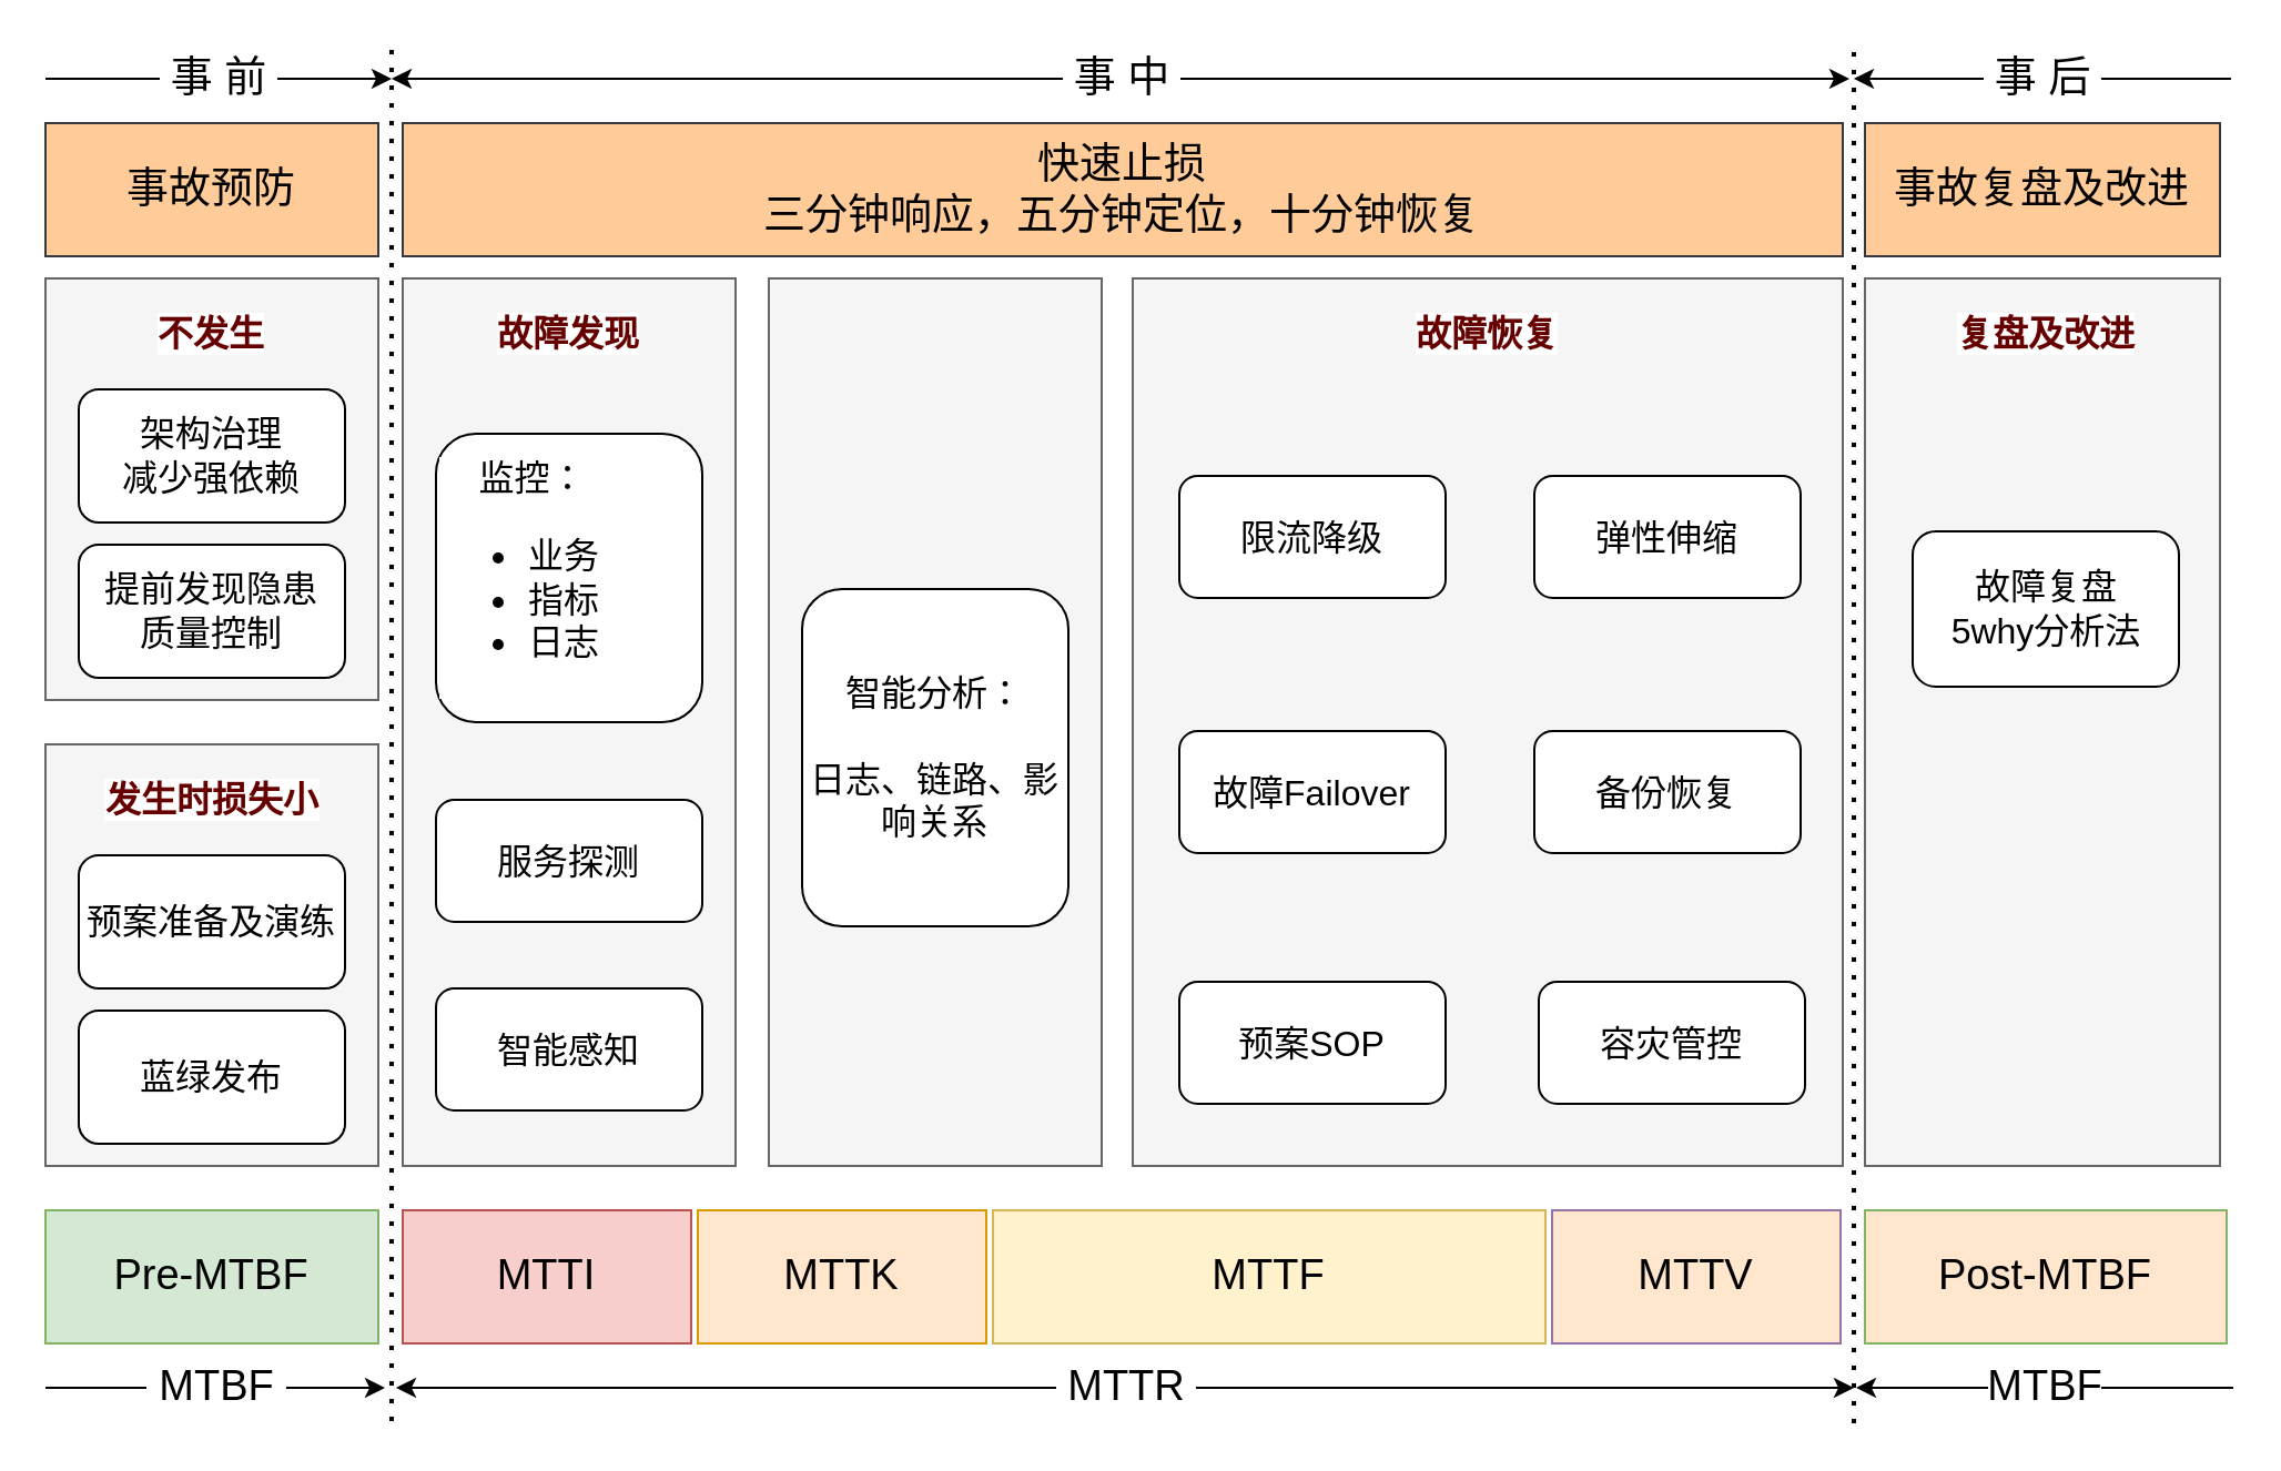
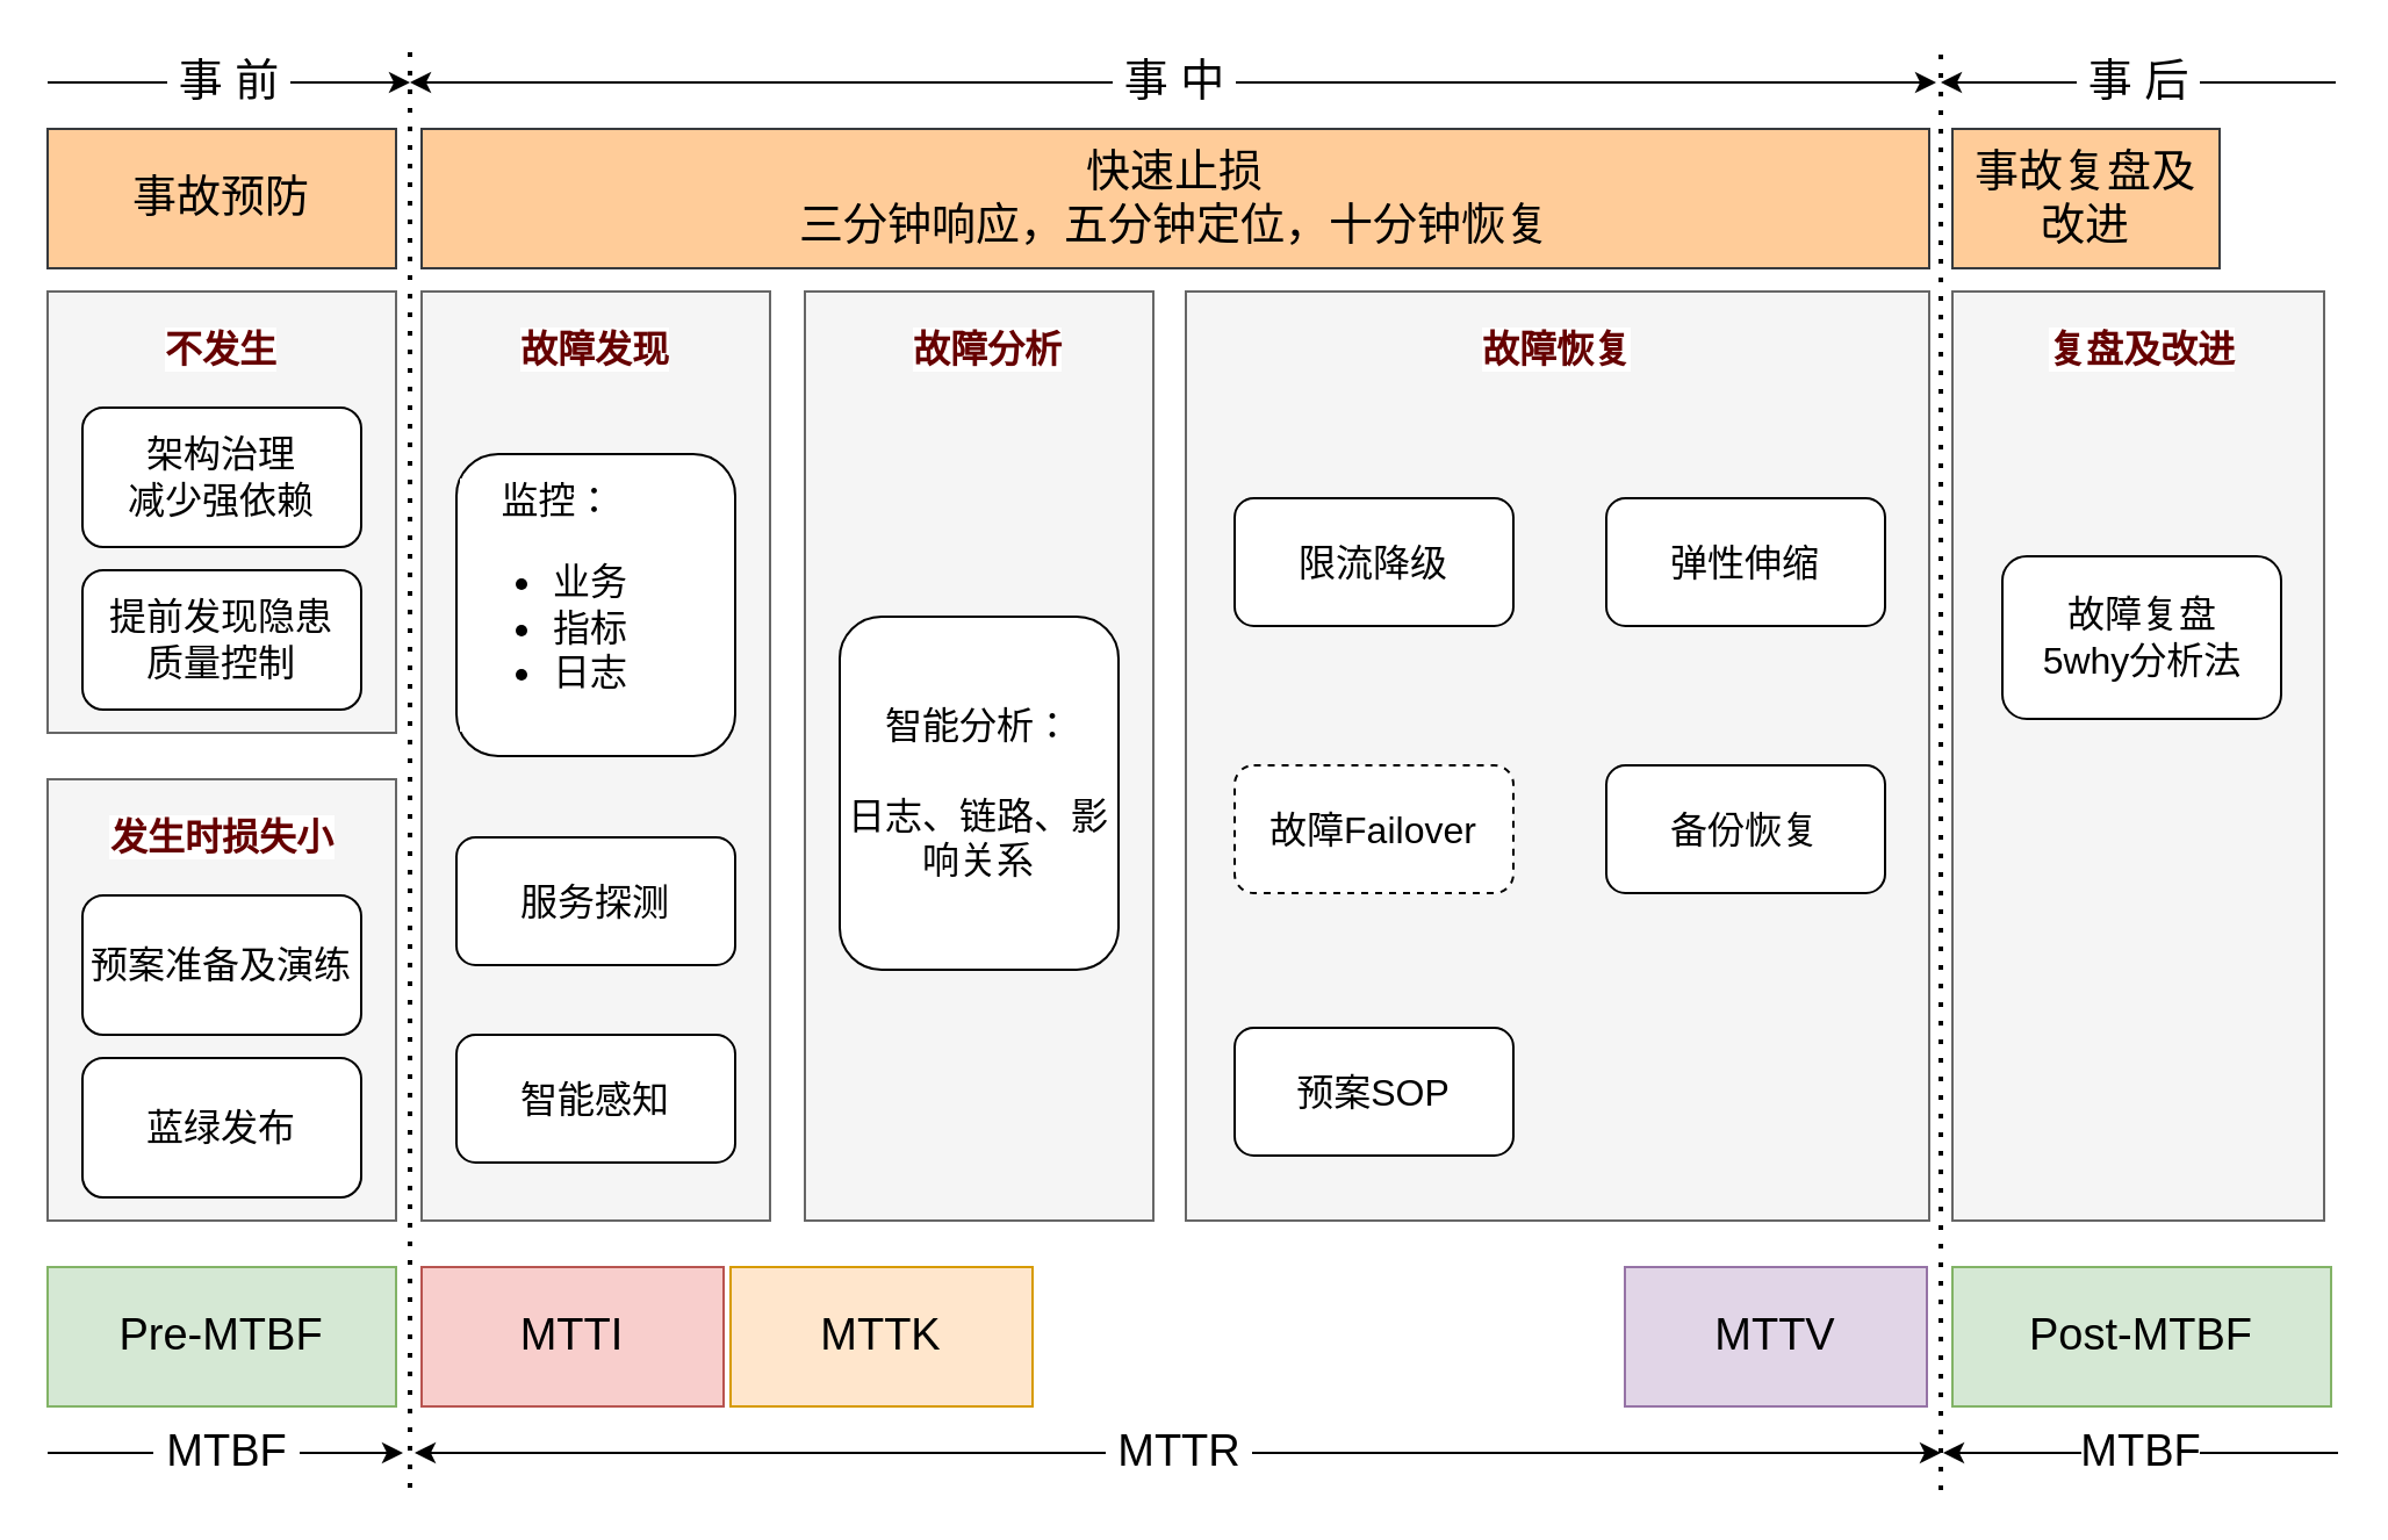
  <mxCell id="0" />
  <mxCell id="1" parent="0" />
  <mxCell id="2" value="" style="endArrow=none;dashed=1;html=1;dashPattern=1 3;strokeWidth=2;rounded=0;" edge="1" parent="1"><mxGeometry width="50" height="50" relative="1" as="geometry"><mxPoint x="176" y="640" as="sourcePoint" /><mxPoint x="176" y="20" as="targetPoint" /></mxGeometry></mxCell>
  <mxCell id="3" value="" style="endArrow=none;dashed=1;html=1;dashPattern=1 3;strokeWidth=2;rounded=0;" edge="1" parent="1"><mxGeometry width="50" height="50" relative="1" as="geometry"><mxPoint x="835" y="641" as="sourcePoint" /><mxPoint x="835" y="21" as="targetPoint" /></mxGeometry></mxCell>
  <mxCell id="4" value="&amp;nbsp;事 中&amp;nbsp;" style="endArrow=classic;startArrow=classic;html=1;rounded=0;fontSize=19;" edge="1" parent="1"><mxGeometry width="50" height="50" relative="1" as="geometry"><mxPoint x="176" y="35" as="sourcePoint" /><mxPoint x="833" y="35" as="targetPoint" /></mxGeometry></mxCell>
  <mxCell id="5" value="&amp;nbsp;事 前&amp;nbsp;" style="endArrow=classic;html=1;rounded=0;fontSize=19;" edge="1" parent="1"><mxGeometry width="50" height="50" relative="1" as="geometry"><mxPoint x="20" y="35" as="sourcePoint" /><mxPoint x="176" y="35" as="targetPoint" /></mxGeometry></mxCell>
  <mxCell id="6" value="&amp;nbsp;事 后&amp;nbsp;" style="endArrow=classic;html=1;rounded=0;fontSize=19;" edge="1" parent="1"><mxGeometry width="50" height="50" relative="1" as="geometry"><mxPoint x="1005" y="35" as="sourcePoint" /><mxPoint x="835" y="35" as="targetPoint" /></mxGeometry></mxCell>
  <mxCell id="7" value="Pre-MTBF" style="rounded=0;whiteSpace=wrap;html=1;labelBackgroundColor=none;labelBorderColor=none;fontSize=19;fillColor=#d5e8d4;strokeColor=#82b366;" vertex="1" parent="1"><mxGeometry x="20" y="545" width="150" height="60" as="geometry" /></mxCell>
  <mxCell id="8" value="MTTI" style="rounded=0;whiteSpace=wrap;html=1;labelBackgroundColor=none;labelBorderColor=none;fontSize=19;fillColor=#f8cecc;strokeColor=#b85450;" vertex="1" parent="1"><mxGeometry x="181" y="545" width="130" height="60" as="geometry" /></mxCell>
  <mxCell id="9" value="MTTK" style="rounded=0;whiteSpace=wrap;html=1;labelBackgroundColor=none;labelBorderColor=none;fontSize=19;fillColor=#ffe6cc;strokeColor=#d79b00;" vertex="1" parent="1"><mxGeometry x="314" y="545" width="130" height="60" as="geometry" /></mxCell>
- <mxCell id="10" value="MTTF" style="rounded=0;whiteSpace=wrap;html=1;labelBackgroundColor=none;labelBorderColor=none;fontSize=19;fillColor=#fff2cc;strokeColor=#d6b656;" vertex="1" parent="1"><mxGeometry x="447" y="545" width="249" height="60" as="geometry" /></mxCell>
- <mxCell id="11" value="MTTV" style="rounded=0;whiteSpace=wrap;html=1;labelBackgroundColor=none;labelBorderColor=none;fontSize=19;fillColor=#ffe6cc;strokeColor=#9673a6;" vertex="1" parent="1"><mxGeometry x="699" y="545" width="130" height="60" as="geometry" /></mxCell>
+ <mxCell id="11" value="MTTV" style="rounded=0;whiteSpace=wrap;html=1;labelBackgroundColor=none;labelBorderColor=none;fontSize=19;fillColor=#e1d5e7;strokeColor=#9673a6;" vertex="1" parent="1"><mxGeometry x="699" y="545" width="130" height="60" as="geometry" /></mxCell>
  <mxCell id="12" value="&amp;nbsp;MTBF&amp;nbsp;" style="endArrow=classic;html=1;rounded=0;fontSize=19;" edge="1" parent="1"><mxGeometry width="50" height="50" relative="1" as="geometry"><mxPoint x="20" y="625" as="sourcePoint" /><mxPoint x="173" y="625" as="targetPoint" /><Array as="points" /></mxGeometry></mxCell>
  <mxCell id="13" value="&amp;nbsp;MTTR&amp;nbsp;" style="endArrow=classic;startArrow=classic;html=1;rounded=0;fontSize=19;" edge="1" parent="1"><mxGeometry width="50" height="50" relative="1" as="geometry"><mxPoint x="178" y="625" as="sourcePoint" /><mxPoint x="835" y="625" as="targetPoint" /></mxGeometry></mxCell>
  <mxCell id="14" value="MTBF" style="endArrow=classic;html=1;rounded=0;fontSize=19;" edge="1" parent="1"><mxGeometry width="50" height="50" relative="1" as="geometry"><mxPoint x="1006" y="625" as="sourcePoint" /><mxPoint x="836" y="625" as="targetPoint" /></mxGeometry></mxCell>
- <mxCell id="15" value="Post-MTBF" style="rounded=0;whiteSpace=wrap;html=1;labelBackgroundColor=none;labelBorderColor=none;fontSize=19;fillColor=#ffe6cc;strokeColor=#82b366;" vertex="1" parent="1"><mxGeometry x="840" y="545" width="163" height="60" as="geometry" /></mxCell>
+ <mxCell id="15" value="Post-MTBF" style="rounded=0;whiteSpace=wrap;html=1;labelBackgroundColor=none;labelBorderColor=none;fontSize=19;fillColor=#d5e8d4;strokeColor=#82b366;" vertex="1" parent="1"><mxGeometry x="840" y="545" width="163" height="60" as="geometry" /></mxCell>
  <mxCell id="16" value="事故预防" style="rounded=0;whiteSpace=wrap;html=1;labelBackgroundColor=none;labelBorderColor=none;fontSize=19;fillColor=#ffcc99;strokeColor=#36393d;" vertex="1" parent="1"><mxGeometry x="20" y="55" width="150" height="60" as="geometry" /></mxCell>
  <mxCell id="17" value="快速止损&lt;br&gt;三分钟响应，五分钟定位，十分钟恢复" style="rounded=0;whiteSpace=wrap;html=1;labelBackgroundColor=none;labelBorderColor=none;fontSize=19;fillColor=#ffcc99;strokeColor=#36393d;" vertex="1" parent="1"><mxGeometry x="181" y="55" width="649" height="60" as="geometry" /></mxCell>
- <mxCell id="18" value="事故复盘及改进" style="rounded=0;whiteSpace=wrap;html=1;labelBackgroundColor=none;labelBorderColor=none;fontSize=19;fillColor=#ffcc99;strokeColor=#36393d;" vertex="1" parent="1"><mxGeometry x="840" y="55" width="160" height="60" as="geometry" /></mxCell>
+ <mxCell id="18" value="事故复盘及改进" style="rounded=0;whiteSpace=wrap;html=1;labelBackgroundColor=none;labelBorderColor=none;fontSize=19;fillColor=#ffcc99;strokeColor=#36393d;" vertex="1" parent="1"><mxGeometry x="840" y="55" width="115" height="60" as="geometry" /></mxCell>
  <mxCell id="19" value="" style="rounded=0;whiteSpace=wrap;html=1;labelBackgroundColor=default;labelBorderColor=none;fontSize=19;fillColor=#f5f5f5;fontColor=#333333;strokeColor=#666666;" vertex="1" parent="1"><mxGeometry x="20" y="125" width="150" height="190" as="geometry" /></mxCell>
  <mxCell id="20" value="架构治理&lt;br&gt;减少强依赖" style="rounded=1;whiteSpace=wrap;html=1;labelBackgroundColor=default;labelBorderColor=none;fontSize=16;fillColor=default;gradientColor=none;" vertex="1" parent="1"><mxGeometry x="35" y="175" width="120" height="60" as="geometry" /></mxCell>
  <mxCell id="21" value="提前发现隐患&lt;br&gt;质量控制" style="rounded=1;whiteSpace=wrap;html=1;labelBackgroundColor=default;labelBorderColor=none;fontSize=16;fillColor=default;gradientColor=none;" vertex="1" parent="1"><mxGeometry x="35" y="245" width="120" height="60" as="geometry" /></mxCell>
  <mxCell id="22" value="不发生" style="text;html=1;strokeColor=none;fillColor=none;align=center;verticalAlign=middle;whiteSpace=wrap;rounded=0;labelBackgroundColor=default;labelBorderColor=none;fontSize=16;fontStyle=1;fontColor=#660000;" vertex="1" parent="1"><mxGeometry x="65" y="135" width="60" height="30" as="geometry" /></mxCell>
  <mxCell id="23" value="" style="rounded=0;whiteSpace=wrap;html=1;labelBackgroundColor=default;labelBorderColor=none;fontSize=19;fillColor=#f5f5f5;fontColor=#333333;strokeColor=#666666;" vertex="1" parent="1"><mxGeometry x="20" y="335" width="150" height="190" as="geometry" /></mxCell>
  <mxCell id="24" value="发生时损失小" style="text;html=1;strokeColor=none;fillColor=none;align=center;verticalAlign=middle;whiteSpace=wrap;rounded=0;labelBackgroundColor=default;labelBorderColor=none;fontSize=16;fontStyle=1;fontColor=#660000;" vertex="1" parent="1"><mxGeometry x="42.5" y="345" width="105" height="30" as="geometry" /></mxCell>
  <mxCell id="25" value="预案准备及演练" style="rounded=1;whiteSpace=wrap;html=1;labelBackgroundColor=default;labelBorderColor=none;fontSize=16;fillColor=default;gradientColor=none;" vertex="1" parent="1"><mxGeometry x="35" y="385" width="120" height="60" as="geometry" /></mxCell>
  <mxCell id="26" value="蓝绿发布" style="rounded=1;whiteSpace=wrap;html=1;labelBackgroundColor=default;labelBorderColor=none;fontSize=16;fillColor=default;gradientColor=none;" vertex="1" parent="1"><mxGeometry x="35" y="455" width="120" height="60" as="geometry" /></mxCell>
  <mxCell id="27" value="" style="rounded=0;whiteSpace=wrap;html=1;labelBackgroundColor=default;labelBorderColor=none;fontSize=19;fillColor=#f5f5f5;fontColor=#333333;strokeColor=#666666;" vertex="1" parent="1"><mxGeometry x="181" y="125" width="150" height="400" as="geometry" /></mxCell>
  <mxCell id="28" value="故障发现" style="text;html=1;strokeColor=none;fillColor=none;align=center;verticalAlign=middle;whiteSpace=wrap;rounded=0;labelBackgroundColor=default;labelBorderColor=none;fontSize=16;fontStyle=1;fontColor=#660000;" vertex="1" parent="1"><mxGeometry x="216" y="135" width="80" height="30" as="geometry" /></mxCell>
  <mxCell id="29" value="" style="rounded=0;whiteSpace=wrap;html=1;labelBackgroundColor=default;labelBorderColor=none;fontSize=19;fillColor=#f5f5f5;fontColor=#333333;strokeColor=#666666;" vertex="1" parent="1"><mxGeometry x="346" y="125" width="150" height="400" as="geometry" /></mxCell>
+ <mxCell id="30" value="故障分析" style="text;html=1;strokeColor=none;fillColor=none;align=center;verticalAlign=middle;whiteSpace=wrap;rounded=0;labelBackgroundColor=default;labelBorderColor=none;fontSize=16;fontStyle=1;fontColor=#660000;" vertex="1" parent="1"><mxGeometry x="385" y="135" width="80" height="30" as="geometry" /></mxCell>
  <mxCell id="31" value="" style="rounded=0;whiteSpace=wrap;html=1;labelBackgroundColor=default;labelBorderColor=none;fontSize=19;fillColor=#f5f5f5;fontColor=#333333;strokeColor=#666666;" vertex="1" parent="1"><mxGeometry x="510" y="125" width="320" height="400" as="geometry" /></mxCell>
  <mxCell id="32" value="故障恢复" style="text;html=1;strokeColor=none;fillColor=none;align=center;verticalAlign=middle;whiteSpace=wrap;rounded=0;labelBackgroundColor=default;labelBorderColor=none;fontSize=16;fontStyle=1;fontColor=#660000;" vertex="1" parent="1"><mxGeometry x="630" y="135" width="80" height="30" as="geometry" /></mxCell>
  <mxCell id="33" value="&amp;nbsp; &amp;nbsp; 监控：&lt;br&gt;&lt;ul&gt;&lt;li&gt;&lt;span style=&quot;&quot;&gt;业务&lt;/span&gt;&lt;/li&gt;&lt;li&gt;&lt;span style=&quot;&quot;&gt;指标&lt;/span&gt;&lt;/li&gt;&lt;li&gt;&lt;span style=&quot;&quot;&gt;日志&lt;/span&gt;&lt;/li&gt;&lt;/ul&gt;" style="rounded=1;whiteSpace=wrap;html=1;labelBackgroundColor=default;labelBorderColor=none;fontSize=16;fillColor=default;gradientColor=none;align=left;" vertex="1" parent="1"><mxGeometry x="196" y="195" width="120" height="130" as="geometry" /></mxCell>
  <mxCell id="34" value="服务探测" style="rounded=1;whiteSpace=wrap;html=1;labelBackgroundColor=default;labelBorderColor=none;fontSize=16;fillColor=default;gradientColor=none;" vertex="1" parent="1"><mxGeometry x="196" y="360" width="120" height="55" as="geometry" /></mxCell>
  <mxCell id="35" value="智能感知" style="rounded=1;whiteSpace=wrap;html=1;labelBackgroundColor=default;labelBorderColor=none;fontSize=16;fillColor=default;gradientColor=none;" vertex="1" parent="1"><mxGeometry x="196" y="445" width="120" height="55" as="geometry" /></mxCell>
  <mxCell id="36" value="智能分析：&lt;br&gt;&lt;br&gt;日志、链路、影响关系" style="rounded=1;html=1;labelBackgroundColor=default;labelBorderColor=none;fontSize=16;fillColor=default;gradientColor=none;whiteSpace=wrap;spacing=2;spacingLeft=3;spacingRight=3;" vertex="1" parent="1"><mxGeometry x="361" y="265" width="120" height="152" as="geometry" /></mxCell>
  <mxCell id="37" value="限流降级" style="rounded=1;whiteSpace=wrap;html=1;labelBackgroundColor=default;labelBorderColor=none;fontSize=16;fillColor=default;gradientColor=none;" vertex="1" parent="1"><mxGeometry x="531" y="214" width="120" height="55" as="geometry" /></mxCell>
- <mxCell id="38" value="故障Failover" style="rounded=1;whiteSpace=wrap;html=1;labelBackgroundColor=default;labelBorderColor=none;fontSize=16;fillColor=default;gradientColor=none;" vertex="1" parent="1"><mxGeometry x="531" y="329" width="120" height="55" as="geometry" /></mxCell>
+ <mxCell id="38" value="故障Failover" style="rounded=1;whiteSpace=wrap;html=1;labelBackgroundColor=default;labelBorderColor=none;fontSize=16;fillColor=default;gradientColor=none;dashed=1;" vertex="1" parent="1"><mxGeometry x="531" y="329" width="120" height="55" as="geometry" /></mxCell>
  <mxCell id="39" value="预案SOP" style="rounded=1;whiteSpace=wrap;html=1;labelBackgroundColor=default;labelBorderColor=none;fontSize=16;fillColor=default;gradientColor=none;" vertex="1" parent="1"><mxGeometry x="531" y="442" width="120" height="55" as="geometry" /></mxCell>
  <mxCell id="40" value="弹性伸缩" style="rounded=1;whiteSpace=wrap;html=1;labelBackgroundColor=default;labelBorderColor=none;fontSize=16;fillColor=default;gradientColor=none;" vertex="1" parent="1"><mxGeometry x="691" y="214" width="120" height="55" as="geometry" /></mxCell>
  <mxCell id="41" value="备份恢复" style="rounded=1;whiteSpace=wrap;html=1;labelBackgroundColor=default;labelBorderColor=none;fontSize=16;fillColor=default;gradientColor=none;" vertex="1" parent="1"><mxGeometry x="691" y="329" width="120" height="55" as="geometry" /></mxCell>
- <mxCell id="42" value="容灾管控" style="rounded=1;whiteSpace=wrap;html=1;labelBackgroundColor=default;labelBorderColor=none;fontSize=16;fillColor=default;gradientColor=none;" vertex="1" parent="1"><mxGeometry x="693" y="442" width="120" height="55" as="geometry" /></mxCell>
  <mxCell id="43" value="" style="rounded=0;whiteSpace=wrap;html=1;labelBackgroundColor=default;labelBorderColor=none;fontSize=19;fillColor=#f5f5f5;fontColor=#333333;strokeColor=#666666;" vertex="1" parent="1"><mxGeometry x="840" y="125" width="160" height="400" as="geometry" /></mxCell>
  <mxCell id="44" value="复盘及改进" style="text;html=1;strokeColor=none;fillColor=none;align=center;verticalAlign=middle;whiteSpace=wrap;rounded=0;labelBackgroundColor=default;labelBorderColor=none;fontSize=16;fontStyle=1;fontColor=#660000;" vertex="1" parent="1"><mxGeometry x="871.5" y="135" width="100" height="30" as="geometry" /></mxCell>
  <mxCell id="45" value="故障复盘&lt;br&gt;5why分析法" style="rounded=1;whiteSpace=wrap;html=1;labelBackgroundColor=default;labelBorderColor=none;fontSize=16;fillColor=default;gradientColor=none;" vertex="1" parent="1"><mxGeometry x="861.5" y="239" width="120" height="70" as="geometry" /></mxCell>
